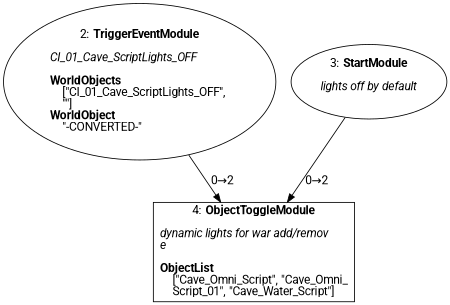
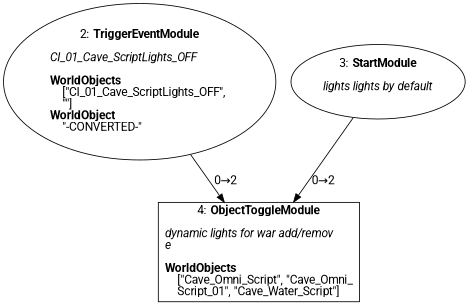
  digraph {
    fontname=Roboto
    splines=spline
    node [fontname=Roboto shape=oval]
    edge [fontname=Roboto]
-   n1 [label=<4: <b>ObjectToggleModule</b><br/><br/><i>dynamic lights for war add/remov<br align="left"/>e<br align="left"/></i><br align="left"/><b>ObjectList</b><br align="left"/>    [&quot;Cave_Omni_Script&quot;, &quot;Cave_Omni_<br align="left"/>    Script_01&quot;, &quot;Cave_Water_Script&quot;]<br align="left"/>> shape=box]
+   n1 [label=<4: <b>ObjectToggleModule</b><br/><br/><i>dynamic lights for war add/remov<br align="left"/>e<br align="left"/></i><br align="left"/><b>WorldObjects</b><br align="left"/>    [&quot;Cave_Omni_Script&quot;, &quot;Cave_Omni_<br align="left"/>    Script_01&quot;, &quot;Cave_Water_Script&quot;]<br align="left"/>> shape=box]
    n2 [label=<2: <b>TriggerEventModule</b><br/><br/><i>CI_01_Cave_ScriptLights_OFF<br align="left"/></i><br align="left"/><b>WorldObjects</b><br align="left"/>    [&quot;CI_01_Cave_ScriptLights_OFF&quot;, <br align="left"/>    &quot;&quot;]<br align="left"/><b>WorldObject</b><br align="left"/>    &quot;-CONVERTED-&quot;<br align="left"/>>]
-   n3 [label=<3: <b>StartModule</b><br/><br/><i>lights off by default<br align="left"/></i><br align="left"/>>]
+   n3 [label=<3: <b>StartModule</b><br/><br/><i>lights lights by default<br align="left"/></i><br align="left"/>>]
    n2 -> n1 [label="0→2"]
    n3 -> n1 [label="0→2"]
  }
